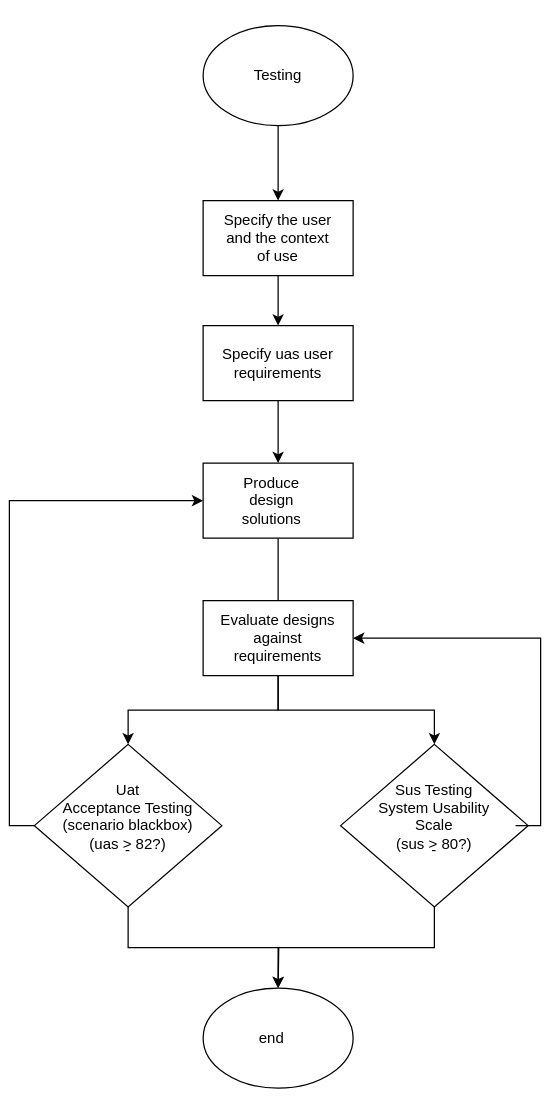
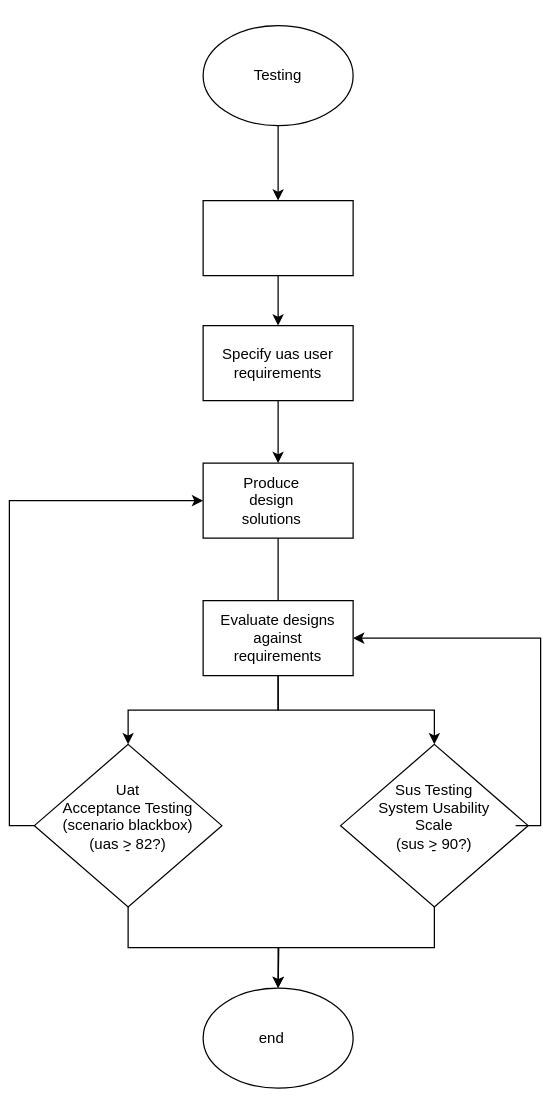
  <mxCell id="0" />
  <mxCell id="1" parent="0" />
  <mxCell id="2" style="edgeStyle=orthogonalEdgeStyle;rounded=0;orthogonalLoop=1;jettySize=auto;html=1;exitX=0.5;exitY=1;exitDx=0;exitDy=0;entryX=0.5;entryY=0;entryDx=0;entryDy=0;" edge="1" parent="1" source="3" target="5"><mxGeometry relative="1" as="geometry" /></mxCell>
  <mxCell id="3" value="" style="ellipse;whiteSpace=wrap;html=1;" vertex="1" parent="1"><mxGeometry x="155" y="20" width="120" height="80" as="geometry" /></mxCell>
  <mxCell id="4" style="edgeStyle=orthogonalEdgeStyle;rounded=0;orthogonalLoop=1;jettySize=auto;html=1;exitX=0.5;exitY=1;exitDx=0;exitDy=0;entryX=0.5;entryY=0;entryDx=0;entryDy=0;" edge="1" parent="1" source="5" target="7"><mxGeometry relative="1" as="geometry" /></mxCell>
  <mxCell id="5" value="" style="rounded=0;whiteSpace=wrap;html=1;" vertex="1" parent="1"><mxGeometry x="155" y="160" width="120" height="60" as="geometry" /></mxCell>
  <mxCell id="6" style="edgeStyle=orthogonalEdgeStyle;rounded=0;orthogonalLoop=1;jettySize=auto;html=1;exitX=0.5;exitY=1;exitDx=0;exitDy=0;entryX=0.5;entryY=0;entryDx=0;entryDy=0;" edge="1" parent="1" source="7" target="9"><mxGeometry relative="1" as="geometry" /></mxCell>
  <mxCell id="7" value="" style="rounded=0;whiteSpace=wrap;html=1;" vertex="1" parent="1"><mxGeometry x="155" y="260" width="120" height="60" as="geometry" /></mxCell>
  <mxCell id="8" style="edgeStyle=orthogonalEdgeStyle;rounded=0;orthogonalLoop=1;jettySize=auto;html=1;exitX=0.5;exitY=1;exitDx=0;exitDy=0;entryX=0.5;entryY=0;entryDx=0;entryDy=0;" edge="1" parent="1" source="9" target="21"><mxGeometry relative="1" as="geometry" /></mxCell>
  <mxCell id="9" value="" style="rounded=0;whiteSpace=wrap;html=1;" vertex="1" parent="1"><mxGeometry x="155" y="370" width="120" height="60" as="geometry" /></mxCell>
  <mxCell id="10" style="edgeStyle=orthogonalEdgeStyle;rounded=0;orthogonalLoop=1;jettySize=auto;html=1;exitX=0.5;exitY=1;exitDx=0;exitDy=0;entryX=0.5;entryY=0;entryDx=0;entryDy=0;" edge="1" parent="1" source="12" target="15"><mxGeometry relative="1" as="geometry" /></mxCell>
  <mxCell id="11" style="edgeStyle=orthogonalEdgeStyle;rounded=0;orthogonalLoop=1;jettySize=auto;html=1;exitX=0.5;exitY=1;exitDx=0;exitDy=0;entryX=0.5;entryY=0;entryDx=0;entryDy=0;" edge="1" parent="1" source="12" target="25"><mxGeometry relative="1" as="geometry" /></mxCell>
  <mxCell id="12" value="" style="rounded=0;whiteSpace=wrap;html=1;" vertex="1" parent="1"><mxGeometry x="155" y="480" width="120" height="60" as="geometry" /></mxCell>
  <mxCell id="13" style="edgeStyle=orthogonalEdgeStyle;rounded=0;orthogonalLoop=1;jettySize=auto;html=1;exitX=0.5;exitY=1;exitDx=0;exitDy=0;" edge="1" parent="1" source="15" target="16"><mxGeometry relative="1" as="geometry" /></mxCell>
  <mxCell id="14" style="edgeStyle=orthogonalEdgeStyle;rounded=0;orthogonalLoop=1;jettySize=auto;html=1;exitX=0;exitY=0.5;exitDx=0;exitDy=0;entryX=0;entryY=0.5;entryDx=0;entryDy=0;" edge="1" parent="1" source="15" target="9"><mxGeometry relative="1" as="geometry" /></mxCell>
  <mxCell id="15" value="" style="rhombus;whiteSpace=wrap;html=1;" vertex="1" parent="1"><mxGeometry x="20" y="595" width="150" height="130" as="geometry" /></mxCell>
  <mxCell id="16" value="" style="ellipse;whiteSpace=wrap;html=1;" vertex="1" parent="1"><mxGeometry x="155" y="790" width="120" height="80" as="geometry" /></mxCell>
  <mxCell id="17" value="Testing" style="text;html=1;align=center;verticalAlign=middle;whiteSpace=wrap;rounded=0;" vertex="1" parent="1"><mxGeometry x="185" y="45" width="60" height="30" as="geometry" /></mxCell>
- <mxCell id="18" value="Specify the user and the context of use" style="text;html=1;align=center;verticalAlign=middle;whiteSpace=wrap;rounded=0;" vertex="1" parent="1"><mxGeometry x="170" y="175" width="90" height="30" as="geometry" /></mxCell>
  <mxCell id="19" value="Specify uas user requirements" style="text;html=1;align=center;verticalAlign=middle;whiteSpace=wrap;rounded=0;" vertex="1" parent="1"><mxGeometry x="165" y="275" width="100" height="30" as="geometry" /></mxCell>
  <mxCell id="20" value="Produce design solutions" style="text;html=1;align=center;verticalAlign=middle;whiteSpace=wrap;rounded=0;" vertex="1" parent="1"><mxGeometry x="170" y="385" width="80" height="30" as="geometry" /></mxCell>
  <mxCell id="21" value="Evaluate designs against requirements" style="text;html=1;align=center;verticalAlign=middle;whiteSpace=wrap;rounded=0;" vertex="1" parent="1"><mxGeometry x="160" y="490" width="110" height="40" as="geometry" /></mxCell>
  <mxCell id="22" value="Uat&lt;br&gt;Acceptance Testing&lt;br&gt;(scenario blackbox)&lt;br&gt;(uas &amp;gt; 82?)&lt;div&gt;&lt;br/&gt;&lt;/div&gt;" style="text;html=1;align=center;verticalAlign=middle;whiteSpace=wrap;rounded=0;" vertex="1" parent="1"><mxGeometry x="30" y="645" width="130" height="30" as="geometry" /></mxCell>
  <mxCell id="23" value="-" style="text;html=1;align=center;verticalAlign=middle;whiteSpace=wrap;rounded=0;" vertex="1" parent="1"><mxGeometry x="50" y="662.5" width="90" height="35" as="geometry" /></mxCell>
  <mxCell id="24" style="edgeStyle=orthogonalEdgeStyle;rounded=0;orthogonalLoop=1;jettySize=auto;html=1;exitX=0.5;exitY=1;exitDx=0;exitDy=0;" edge="1" parent="1" source="25"><mxGeometry relative="1" as="geometry"><mxPoint x="215" y="790" as="targetPoint" /></mxGeometry></mxCell>
  <mxCell id="25" value="" style="rhombus;whiteSpace=wrap;html=1;" vertex="1" parent="1"><mxGeometry x="265" y="595" width="150" height="130" as="geometry" /></mxCell>
  <mxCell id="26" style="edgeStyle=orthogonalEdgeStyle;rounded=0;orthogonalLoop=1;jettySize=auto;html=1;exitX=1;exitY=0.5;exitDx=0;exitDy=0;entryX=1;entryY=0.5;entryDx=0;entryDy=0;" edge="1" parent="1" source="27" target="12"><mxGeometry relative="1" as="geometry" /></mxCell>
- <mxCell id="27" value="Sus Testing&lt;br&gt;System Usability&lt;br&gt;Scale&lt;br&gt;(sus &amp;gt; 80?)&lt;div&gt;&lt;br&gt;&lt;/div&gt;" style="text;html=1;align=center;verticalAlign=middle;whiteSpace=wrap;rounded=0;" vertex="1" parent="1"><mxGeometry x="275" y="645" width="130" height="30" as="geometry" /></mxCell>
+ <mxCell id="27" value="Sus Testing&lt;br&gt;System Usability&lt;br&gt;Scale&lt;br&gt;(sus &amp;gt; 90?)&lt;div&gt;&lt;br&gt;&lt;/div&gt;" style="text;html=1;align=center;verticalAlign=middle;whiteSpace=wrap;rounded=0;" vertex="1" parent="1"><mxGeometry x="275" y="645" width="130" height="30" as="geometry" /></mxCell>
  <mxCell id="28" value="-" style="text;html=1;align=center;verticalAlign=middle;whiteSpace=wrap;rounded=0;" vertex="1" parent="1"><mxGeometry x="295" y="662.5" width="90" height="35" as="geometry" /></mxCell>
  <mxCell id="29" value="end" style="text;html=1;align=center;verticalAlign=middle;whiteSpace=wrap;rounded=0;" vertex="1" parent="1"><mxGeometry x="180" y="815" width="60" height="30" as="geometry" /></mxCell>
